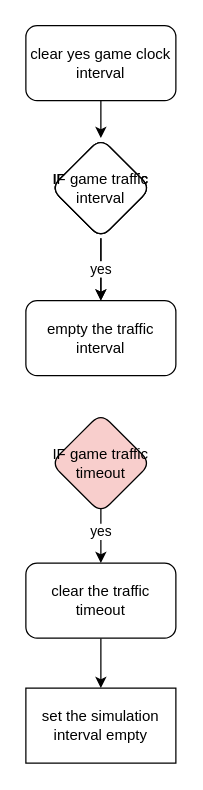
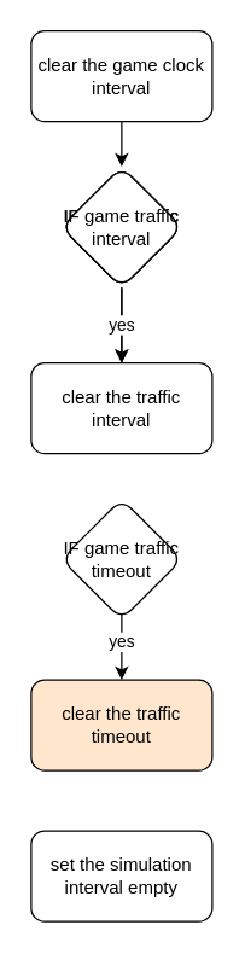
  <mxCell id="0" />
  <mxCell id="1" parent="0" />
  <mxCell id="2" value="" style="edgeStyle=orthogonalEdgeStyle;rounded=0;orthogonalLoop=1;jettySize=auto;html=1;" edge="1" parent="1" source="3" target="5"><mxGeometry relative="1" as="geometry" /></mxCell>
- <mxCell id="3" value="clear yes game clock interval" style="rounded=1;whiteSpace=wrap;html=1;" vertex="1" parent="1"><mxGeometry x="20" y="20" width="120" height="60" as="geometry" /></mxCell>
+ <mxCell id="3" value="clear the game clock interval" style="rounded=1;whiteSpace=wrap;html=1;" vertex="1" parent="1"><mxGeometry x="20" y="20" width="120" height="60" as="geometry" /></mxCell>
  <mxCell id="4" value="yes" style="edgeStyle=orthogonalEdgeStyle;rounded=0;orthogonalLoop=1;jettySize=auto;html=1;" edge="1" parent="1" source="5" target="6"><mxGeometry relative="1" as="geometry" /></mxCell>
  <mxCell id="5" value="IF game traffic interval" style="rhombus;whiteSpace=wrap;html=1;rounded=1;" vertex="1" parent="1"><mxGeometry x="40" y="110" width="80" height="80" as="geometry" /></mxCell>
- <mxCell id="6" value="empty the traffic interval" style="whiteSpace=wrap;html=1;rounded=1;" vertex="1" parent="1"><mxGeometry x="20" y="240" width="120" height="60" as="geometry" /></mxCell>
+ <mxCell id="6" value="clear the traffic interval" style="whiteSpace=wrap;html=1;rounded=1;" vertex="1" parent="1"><mxGeometry x="20" y="240" width="120" height="60" as="geometry" /></mxCell>
  <mxCell id="7" value="IF game traffic interval" style="rhombus;whiteSpace=wrap;html=1;rounded=1;" vertex="1" parent="1"><mxGeometry x="40" y="110" width="80" height="80" as="geometry" /></mxCell>
  <mxCell id="8" value="yes" style="edgeStyle=orthogonalEdgeStyle;rounded=0;orthogonalLoop=1;jettySize=auto;html=1;" edge="1" parent="1"><mxGeometry relative="1" as="geometry"><mxPoint x="80" y="190" as="sourcePoint" /><mxPoint x="80" y="240" as="targetPoint" /></mxGeometry></mxCell>
  <mxCell id="9" value="IF game traffic interval" style="rhombus;whiteSpace=wrap;html=1;rounded=1;" vertex="1" parent="1"><mxGeometry x="40" y="110" width="80" height="80" as="geometry" /></mxCell>
- <mxCell id="10" value="" style="edgeStyle=orthogonalEdgeStyle;rounded=0;orthogonalLoop=1;jettySize=auto;html=1;" edge="1" parent="1" source="11" target="14"><mxGeometry relative="1" as="geometry" /></mxCell>
- <mxCell id="11" value="clear the traffic timeout" style="whiteSpace=wrap;html=1;rounded=1;" vertex="1" parent="1"><mxGeometry x="20" y="450" width="120" height="60" as="geometry" /></mxCell>
+ <mxCell id="11" value="clear the traffic timeout" style="whiteSpace=wrap;html=1;rounded=1;fillColor=#ffe6cc;" vertex="1" parent="1"><mxGeometry x="20" y="450" width="120" height="60" as="geometry" /></mxCell>
  <mxCell id="12" value="yes" style="edgeStyle=orthogonalEdgeStyle;rounded=0;orthogonalLoop=1;jettySize=auto;html=1;" edge="1" parent="1"><mxGeometry relative="1" as="geometry"><mxPoint x="80" y="400" as="sourcePoint" /><mxPoint x="80" y="450" as="targetPoint" /></mxGeometry></mxCell>
- <mxCell id="13" value="IF game traffic timeout" style="rhombus;whiteSpace=wrap;html=1;rounded=1;fillColor=#f8cecc;" vertex="1" parent="1"><mxGeometry x="40" y="330" width="80" height="80" as="geometry" /></mxCell>
- <mxCell id="14" value="set the simulation interval empty" style="whiteSpace=wrap;html=1;rounded=0;" vertex="1" parent="1"><mxGeometry x="20" y="550" width="120" height="60" as="geometry" /></mxCell>
+ <mxCell id="13" value="IF game traffic timeout" style="rhombus;whiteSpace=wrap;html=1;rounded=1;" vertex="1" parent="1"><mxGeometry x="40" y="330" width="80" height="80" as="geometry" /></mxCell>
+ <mxCell id="14" value="set the simulation interval empty" style="rounded=1;whiteSpace=wrap;html=1;" vertex="1" parent="1"><mxGeometry x="20" y="550" width="120" height="60" as="geometry" /></mxCell>
